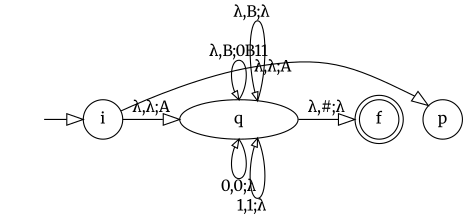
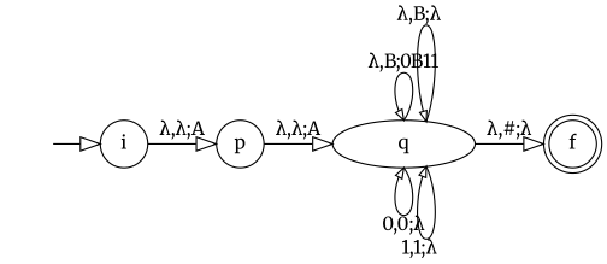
  digraph {
    fontname=Merriweather
    node [fontname=Merriweather shape=ellipse]
    edge [arrowhead=empty arrowsize=1.5 fontname=Merriweather]
    i [height=0.5 width=0.5]
    p [height=0.5 width=0.5]
    q [height=0.5 width=1.5]
    f [height=0.5 peripheries=2 width=0.5]
    "" [height=0.5 shape=none width=0.5]
    subgraph sub_1 {
      rank=same
      rankdir=TB
      i
      p
      q
      f
      ""
    }
    i -> p [label="λ,λ;A"]
-   i -> q [label="λ,λ;A"]
+   p -> q [label="λ,λ;A"]
    q -> q [headport=n style=invis tailport=n]
    q -> q [arrowsize=0.8 headport=n label="λ,B;0B11" tailport=n]
    q -> q [headport=ne style=invis tailport=ne]
    q -> q [headport=ne style=invis tailport=ne]
    q -> q [headport=ne style=invis tailport=ne]
    q -> q [arrowsize=0.8 headport=ne label="	λ,B;λ" tailport=ne]
    q -> q [headport=s style=invis tailport=s]
    q -> q [arrowsize=0.8 headport=s label="0,0;λ" tailport=s]
    q -> q [headport=se style=invis tailport=se]
    q -> q [headport=se style=invis tailport=se]
    q -> q [arrowsize=0.8 headport=se label="	1,1;λ" tailport=se]
    q -> f [label="λ,#;λ"]
    "" -> i
  }
